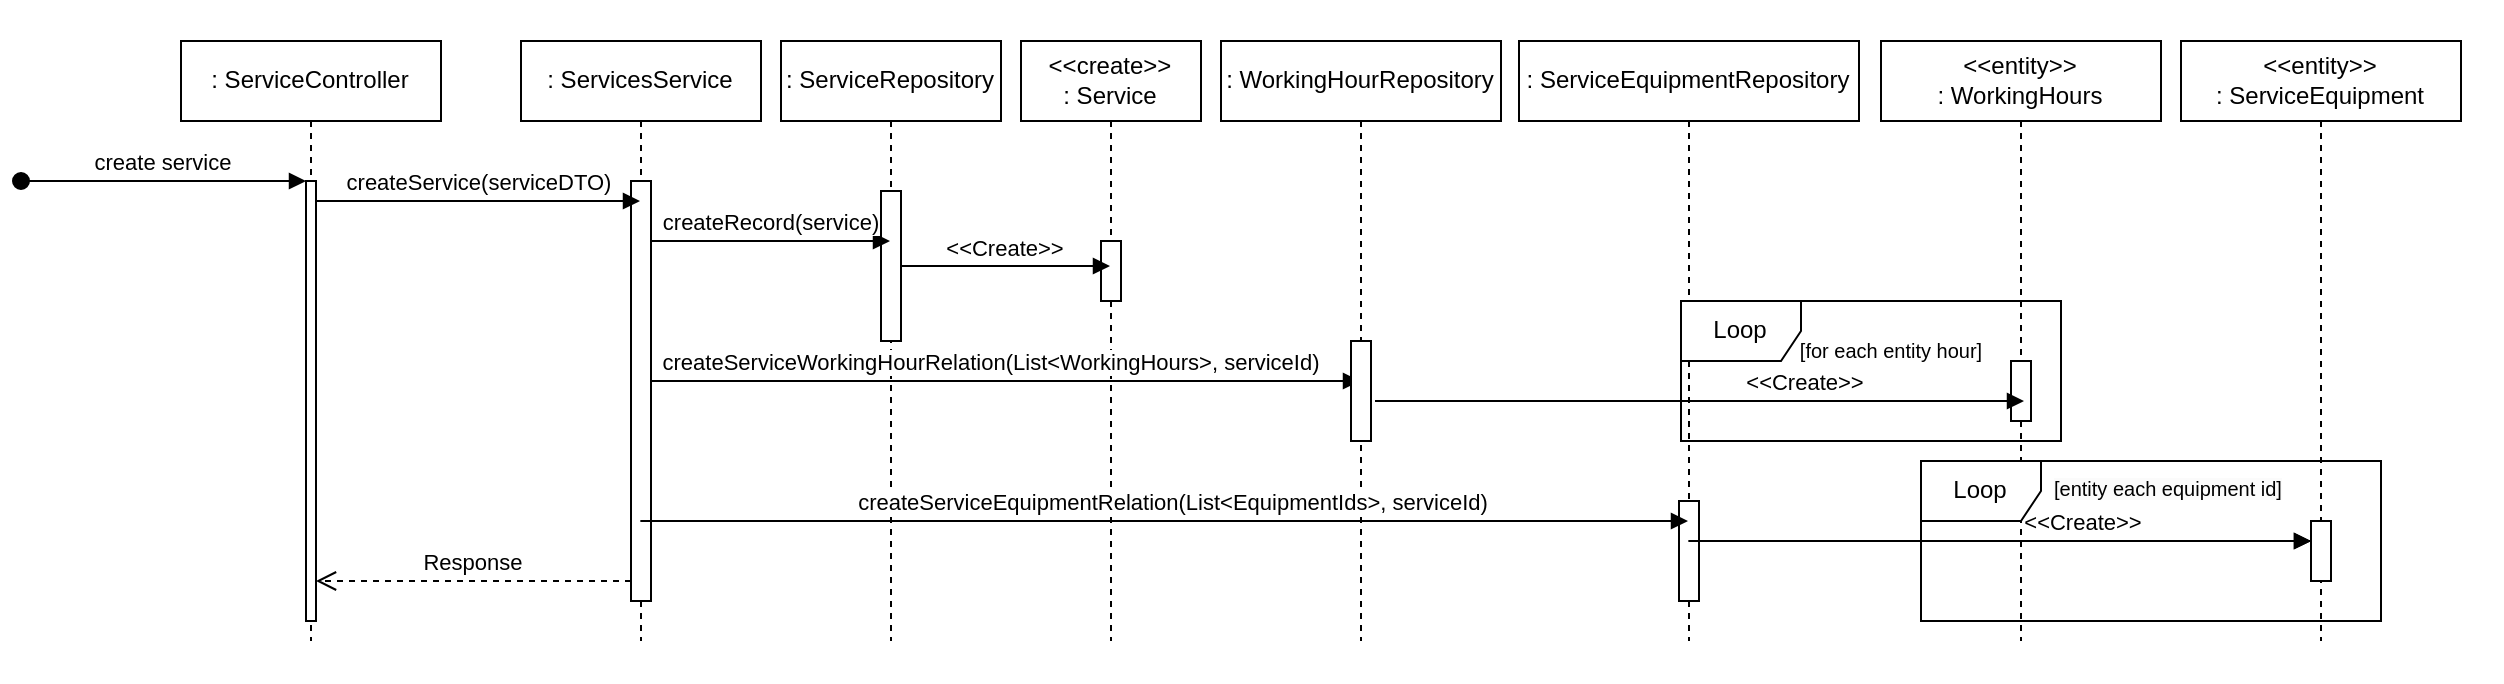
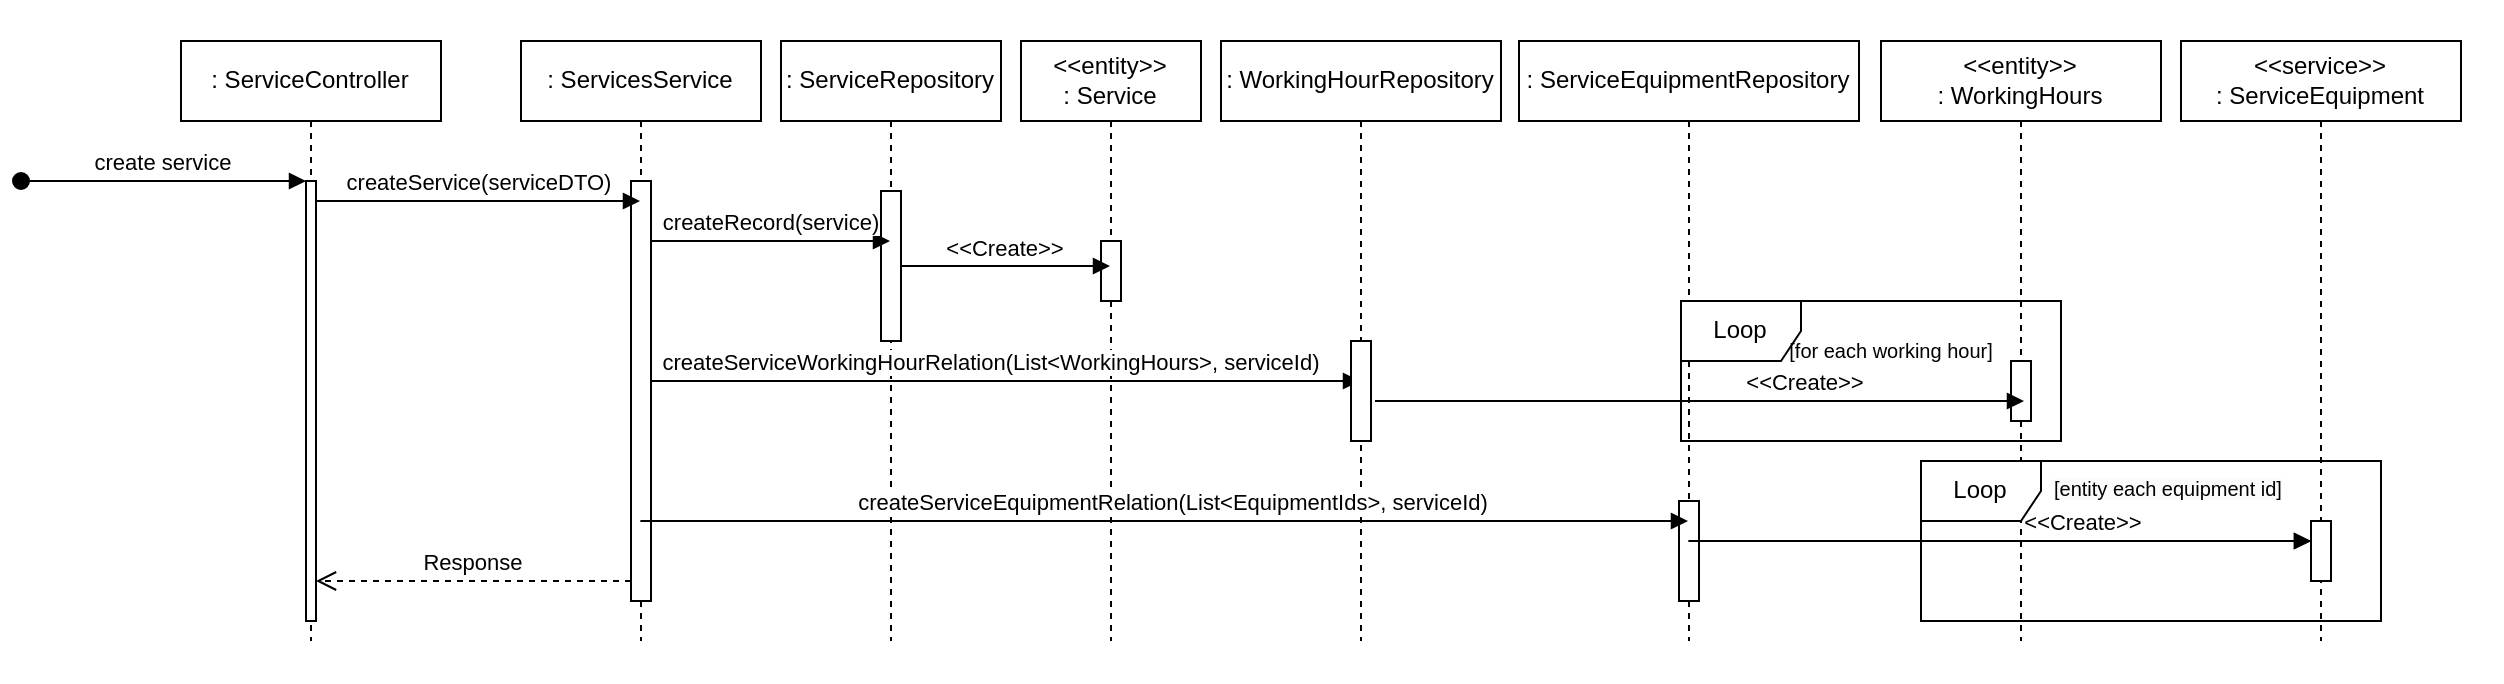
  <mxCell id="0" />
  <mxCell id="1" parent="0" />
  <mxCell id="2" value=": ServiceController" style="shape=umlLifeline;perimeter=lifelinePerimeter;whiteSpace=wrap;html=1;container=0;dropTarget=0;collapsible=0;recursiveResize=0;outlineConnect=0;portConstraint=eastwest;newEdgeStyle={&quot;edgeStyle&quot;:&quot;elbowEdgeStyle&quot;,&quot;elbow&quot;:&quot;vertical&quot;,&quot;curved&quot;:0,&quot;rounded&quot;:0};" parent="1" vertex="1"><mxGeometry x="20" y="20" width="130" height="300" as="geometry" /></mxCell>
  <mxCell id="3" value="" style="html=1;points=[];perimeter=orthogonalPerimeter;outlineConnect=0;targetShapes=umlLifeline;portConstraint=eastwest;newEdgeStyle={&quot;edgeStyle&quot;:&quot;elbowEdgeStyle&quot;,&quot;elbow&quot;:&quot;vertical&quot;,&quot;curved&quot;:0,&quot;rounded&quot;:0};" parent="2" vertex="1"><mxGeometry x="62.5" y="70" width="5" height="220" as="geometry" /></mxCell>
  <mxCell id="4" value="create service" style="html=1;verticalAlign=bottom;startArrow=oval;endArrow=block;startSize=8;edgeStyle=elbowEdgeStyle;elbow=vertical;curved=0;rounded=0;" parent="2" target="3" edge="1"><mxGeometry relative="1" as="geometry"><mxPoint x="-80" y="70" as="sourcePoint" /><Array as="points"><mxPoint x="-40" y="70" /></Array></mxGeometry></mxCell>
  <mxCell id="5" value=": ServicesService" style="shape=umlLifeline;perimeter=lifelinePerimeter;whiteSpace=wrap;html=1;container=0;dropTarget=0;collapsible=0;recursiveResize=0;outlineConnect=0;portConstraint=eastwest;newEdgeStyle={&quot;edgeStyle&quot;:&quot;elbowEdgeStyle&quot;,&quot;elbow&quot;:&quot;vertical&quot;,&quot;curved&quot;:0,&quot;rounded&quot;:0};" parent="1" vertex="1"><mxGeometry x="190" y="20" width="120" height="300" as="geometry" /></mxCell>
  <mxCell id="6" value="" style="html=1;points=[];perimeter=orthogonalPerimeter;outlineConnect=0;targetShapes=umlLifeline;portConstraint=eastwest;newEdgeStyle={&quot;edgeStyle&quot;:&quot;elbowEdgeStyle&quot;,&quot;elbow&quot;:&quot;vertical&quot;,&quot;curved&quot;:0,&quot;rounded&quot;:0};" parent="5" vertex="1"><mxGeometry x="55" y="70" width="10" height="210" as="geometry" /></mxCell>
  <mxCell id="7" value="createService(serviceDTO)" style="html=1;verticalAlign=bottom;endArrow=block;edgeStyle=elbowEdgeStyle;elbow=vertical;curved=0;rounded=0;" parent="1" source="3" target="5" edge="1"><mxGeometry x="-0.001" relative="1" as="geometry"><mxPoint x="65" y="100" as="sourcePoint" /><Array as="points"><mxPoint x="160" y="100" /></Array><mxPoint x="245" y="100" as="targetPoint" /><mxPoint as="offset" /></mxGeometry></mxCell>
  <mxCell id="8" value="Response" style="html=1;verticalAlign=bottom;endArrow=open;dashed=1;endSize=8;edgeStyle=elbowEdgeStyle;elbow=horizontal;curved=0;rounded=0;" parent="1" edge="1"><mxGeometry relative="1" as="geometry"><mxPoint x="87.5" y="290" as="targetPoint" /><Array as="points"><mxPoint x="170" y="290" /></Array><mxPoint x="245" y="290" as="sourcePoint" /></mxGeometry></mxCell>
  <mxCell id="9" value=": ServiceRepository" style="shape=umlLifeline;perimeter=lifelinePerimeter;whiteSpace=wrap;html=1;container=0;dropTarget=0;collapsible=0;recursiveResize=0;outlineConnect=0;portConstraint=eastwest;newEdgeStyle={&quot;edgeStyle&quot;:&quot;elbowEdgeStyle&quot;,&quot;elbow&quot;:&quot;vertical&quot;,&quot;curved&quot;:0,&quot;rounded&quot;:0};" parent="1" vertex="1"><mxGeometry x="320" y="20" width="110" height="300" as="geometry" /></mxCell>
  <mxCell id="10" value="" style="html=1;points=[];perimeter=orthogonalPerimeter;outlineConnect=0;targetShapes=umlLifeline;portConstraint=eastwest;newEdgeStyle={&quot;edgeStyle&quot;:&quot;elbowEdgeStyle&quot;,&quot;elbow&quot;:&quot;vertical&quot;,&quot;curved&quot;:0,&quot;rounded&quot;:0};" parent="9" vertex="1"><mxGeometry x="50" y="75" width="10" height="75" as="geometry" /></mxCell>
  <mxCell id="11" value="createRecord(service)" style="html=1;verticalAlign=bottom;endArrow=block;curved=0;rounded=0;" parent="1" source="6" edge="1" target="9"><mxGeometry x="0.003" width="80" relative="1" as="geometry"><mxPoint x="260" y="120" as="sourcePoint" /><mxPoint x="390" y="120" as="targetPoint" /><Array as="points"><mxPoint x="350" y="120" /></Array><mxPoint as="offset" /></mxGeometry></mxCell>
- <mxCell id="12" value="&lt;div&gt;&amp;lt;&amp;lt;create&amp;gt;&amp;gt;&lt;/div&gt;: Service" style="shape=umlLifeline;perimeter=lifelinePerimeter;whiteSpace=wrap;html=1;container=0;dropTarget=0;collapsible=0;recursiveResize=0;outlineConnect=0;portConstraint=eastwest;newEdgeStyle={&quot;edgeStyle&quot;:&quot;elbowEdgeStyle&quot;,&quot;elbow&quot;:&quot;vertical&quot;,&quot;curved&quot;:0,&quot;rounded&quot;:0};" parent="1" vertex="1"><mxGeometry x="440" y="20" width="90" height="300" as="geometry" /></mxCell>
+ <mxCell id="12" value="&lt;div&gt;&amp;lt;&amp;lt;entity&amp;gt;&amp;gt;&lt;/div&gt;: Service" style="shape=umlLifeline;perimeter=lifelinePerimeter;whiteSpace=wrap;html=1;container=0;dropTarget=0;collapsible=0;recursiveResize=0;outlineConnect=0;portConstraint=eastwest;newEdgeStyle={&quot;edgeStyle&quot;:&quot;elbowEdgeStyle&quot;,&quot;elbow&quot;:&quot;vertical&quot;,&quot;curved&quot;:0,&quot;rounded&quot;:0};" parent="1" vertex="1"><mxGeometry x="440" y="20" width="90" height="300" as="geometry" /></mxCell>
  <mxCell id="13" value="" style="html=1;points=[];perimeter=orthogonalPerimeter;outlineConnect=0;targetShapes=umlLifeline;portConstraint=eastwest;newEdgeStyle={&quot;edgeStyle&quot;:&quot;elbowEdgeStyle&quot;,&quot;elbow&quot;:&quot;vertical&quot;,&quot;curved&quot;:0,&quot;rounded&quot;:0};" parent="12" vertex="1"><mxGeometry x="40" y="100" width="10" height="30" as="geometry" /></mxCell>
  <mxCell id="14" value="createServiceWorkingHourRelation(List&amp;lt;WorkingHours&amp;gt;, serviceId)" style="html=1;verticalAlign=bottom;endArrow=block;curved=0;rounded=0;" parent="1" source="6" target="16" edge="1"><mxGeometry x="-0.04" width="80" relative="1" as="geometry"><mxPoint x="259.667" y="190" as="sourcePoint" /><mxPoint x="630" y="190" as="targetPoint" /><mxPoint as="offset" /><Array as="points"><mxPoint x="450" y="190" /></Array></mxGeometry></mxCell>
  <mxCell id="15" value="&amp;lt;&amp;lt;Create&amp;gt;&amp;gt;" style="html=1;verticalAlign=bottom;endArrow=block;curved=0;rounded=0;" parent="1" source="10" target="12" edge="1"><mxGeometry width="80" relative="1" as="geometry"><mxPoint x="409.667" y="130" as="sourcePoint" /><mxPoint x="549.5" y="130" as="targetPoint" /></mxGeometry></mxCell>
  <mxCell id="16" value=": WorkingHourRepository" style="shape=umlLifeline;perimeter=lifelinePerimeter;whiteSpace=wrap;html=1;container=0;dropTarget=0;collapsible=0;recursiveResize=0;outlineConnect=0;portConstraint=eastwest;newEdgeStyle={&quot;edgeStyle&quot;:&quot;elbowEdgeStyle&quot;,&quot;elbow&quot;:&quot;vertical&quot;,&quot;curved&quot;:0,&quot;rounded&quot;:0};" parent="1" vertex="1"><mxGeometry x="540" y="20" width="140" height="300" as="geometry" /></mxCell>
  <mxCell id="17" value="" style="html=1;points=[];perimeter=orthogonalPerimeter;outlineConnect=0;targetShapes=umlLifeline;portConstraint=eastwest;newEdgeStyle={&quot;edgeStyle&quot;:&quot;elbowEdgeStyle&quot;,&quot;elbow&quot;:&quot;vertical&quot;,&quot;curved&quot;:0,&quot;rounded&quot;:0};" parent="16" vertex="1"><mxGeometry x="65" y="150" width="10" height="50" as="geometry" /></mxCell>
  <mxCell id="18" value="&lt;div&gt;&amp;lt;&amp;lt;entity&amp;gt;&amp;gt;&lt;/div&gt;: WorkingHours" style="shape=umlLifeline;perimeter=lifelinePerimeter;whiteSpace=wrap;html=1;container=0;dropTarget=0;collapsible=0;recursiveResize=0;outlineConnect=0;portConstraint=eastwest;newEdgeStyle={&quot;edgeStyle&quot;:&quot;elbowEdgeStyle&quot;,&quot;elbow&quot;:&quot;vertical&quot;,&quot;curved&quot;:0,&quot;rounded&quot;:0};" parent="1" vertex="1"><mxGeometry x="870" y="20" width="140" height="300" as="geometry" /></mxCell>
  <mxCell id="19" value="" style="html=1;points=[];perimeter=orthogonalPerimeter;outlineConnect=0;targetShapes=umlLifeline;portConstraint=eastwest;newEdgeStyle={&quot;edgeStyle&quot;:&quot;elbowEdgeStyle&quot;,&quot;elbow&quot;:&quot;vertical&quot;,&quot;curved&quot;:0,&quot;rounded&quot;:0};" parent="18" vertex="1"><mxGeometry x="65" y="160" width="10" height="30" as="geometry" /></mxCell>
  <mxCell id="20" value="&lt;div&gt;&lt;span style=&quot;background-color: initial;&quot;&gt;: ServiceEquipment&lt;/span&gt;&lt;span style=&quot;background-color: initial;&quot;&gt;Repository&lt;/span&gt;&lt;/div&gt;" style="shape=umlLifeline;perimeter=lifelinePerimeter;whiteSpace=wrap;html=1;container=0;dropTarget=0;collapsible=0;recursiveResize=0;outlineConnect=0;portConstraint=eastwest;newEdgeStyle={&quot;edgeStyle&quot;:&quot;elbowEdgeStyle&quot;,&quot;elbow&quot;:&quot;vertical&quot;,&quot;curved&quot;:0,&quot;rounded&quot;:0};" vertex="1" parent="1"><mxGeometry x="689" y="20" width="170" height="300" as="geometry" /></mxCell>
  <mxCell id="21" value="" style="html=1;points=[];perimeter=orthogonalPerimeter;outlineConnect=0;targetShapes=umlLifeline;portConstraint=eastwest;newEdgeStyle={&quot;edgeStyle&quot;:&quot;elbowEdgeStyle&quot;,&quot;elbow&quot;:&quot;vertical&quot;,&quot;curved&quot;:0,&quot;rounded&quot;:0};" vertex="1" parent="20"><mxGeometry x="80" y="230" width="10" height="50" as="geometry" /></mxCell>
  <mxCell id="22" value="createServiceEquipmentRelation(List&amp;lt;EquipmentIds&amp;gt;, serviceId)" style="html=1;verticalAlign=bottom;endArrow=block;curved=0;rounded=0;" edge="1" parent="1"><mxGeometry x="0.014" width="80" relative="1" as="geometry"><mxPoint x="249.667" y="260" as="sourcePoint" /><mxPoint x="773.5" y="260" as="targetPoint" /><mxPoint as="offset" /><Array as="points"><mxPoint x="365" y="260" /><mxPoint x="465" y="260" /></Array></mxGeometry></mxCell>
  <mxCell id="23" value="&amp;lt;&amp;lt;Create&amp;gt;&amp;gt;" style="html=1;verticalAlign=bottom;endArrow=block;curved=0;rounded=0;" edge="1" parent="1"><mxGeometry x="0.325" width="80" relative="1" as="geometry"><mxPoint x="617" y="200" as="sourcePoint" /><mxPoint x="941.5" y="200" as="targetPoint" /><mxPoint as="offset" /><Array as="points"><mxPoint x="752.5" y="200" /></Array></mxGeometry></mxCell>
- <mxCell id="24" value="&lt;div&gt;&amp;lt;&amp;lt;entity&amp;gt;&amp;gt;&lt;/div&gt;: ServiceEquipment" style="shape=umlLifeline;perimeter=lifelinePerimeter;whiteSpace=wrap;html=1;container=0;dropTarget=0;collapsible=0;recursiveResize=0;outlineConnect=0;portConstraint=eastwest;newEdgeStyle={&quot;edgeStyle&quot;:&quot;elbowEdgeStyle&quot;,&quot;elbow&quot;:&quot;vertical&quot;,&quot;curved&quot;:0,&quot;rounded&quot;:0};" vertex="1" parent="1"><mxGeometry x="1020" y="20" width="140" height="300" as="geometry" /></mxCell>
+ <mxCell id="24" value="&lt;div&gt;&amp;lt;&amp;lt;service&amp;gt;&amp;gt;&lt;/div&gt;: ServiceEquipment" style="shape=umlLifeline;perimeter=lifelinePerimeter;whiteSpace=wrap;html=1;container=0;dropTarget=0;collapsible=0;recursiveResize=0;outlineConnect=0;portConstraint=eastwest;newEdgeStyle={&quot;edgeStyle&quot;:&quot;elbowEdgeStyle&quot;,&quot;elbow&quot;:&quot;vertical&quot;,&quot;curved&quot;:0,&quot;rounded&quot;:0};" vertex="1" parent="1"><mxGeometry x="1020" y="20" width="140" height="300" as="geometry" /></mxCell>
  <mxCell id="25" value="&amp;lt;&amp;lt;Create&amp;gt;&amp;gt;" style="html=1;verticalAlign=bottom;endArrow=block;curved=0;rounded=0;" edge="1" parent="1" source="27"><mxGeometry x="0.325" width="80" relative="1" as="geometry"><mxPoint x="773.667" y="270" as="sourcePoint" /><mxPoint x="1085" y="270" as="targetPoint" /><mxPoint as="offset" /><Array as="points"><mxPoint x="915.5" y="270" /></Array></mxGeometry></mxCell>
  <mxCell id="26" value="" style="html=1;verticalAlign=bottom;endArrow=block;curved=0;rounded=0;" edge="1" parent="1" target="27"><mxGeometry x="0.325" width="80" relative="1" as="geometry"><mxPoint x="773.667" y="270" as="sourcePoint" /><mxPoint x="1085" y="270" as="targetPoint" /><mxPoint as="offset" /><Array as="points" /></mxGeometry></mxCell>
  <mxCell id="27" value="" style="html=1;points=[];perimeter=orthogonalPerimeter;outlineConnect=0;targetShapes=umlLifeline;portConstraint=eastwest;newEdgeStyle={&quot;edgeStyle&quot;:&quot;elbowEdgeStyle&quot;,&quot;elbow&quot;:&quot;vertical&quot;,&quot;curved&quot;:0,&quot;rounded&quot;:0};" vertex="1" parent="1"><mxGeometry x="1085" y="260" width="10" height="30" as="geometry" /></mxCell>
  <mxCell id="28" value="Loop" style="shape=umlFrame;whiteSpace=wrap;html=1;pointerEvents=0;" vertex="1" parent="1"><mxGeometry x="770" y="150" width="190" height="70" as="geometry" /></mxCell>
  <mxCell id="29" value="Loop" style="shape=umlFrame;whiteSpace=wrap;html=1;pointerEvents=0;" vertex="1" parent="1"><mxGeometry x="890" y="230" width="230" height="80" as="geometry" /></mxCell>
- <mxCell id="30" value="&lt;font size=&quot;1&quot;&gt;[for each entity hour]&lt;/font&gt;" style="text;html=1;align=center;verticalAlign=middle;resizable=0;points=[];autosize=1;strokeColor=none;fillColor=none;" vertex="1" parent="1"><mxGeometry x="810" y="160" width="130" height="30" as="geometry" /></mxCell>
+ <mxCell id="30" value="&lt;font size=&quot;1&quot;&gt;[for each working hour]&lt;/font&gt;" style="text;html=1;align=center;verticalAlign=middle;resizable=0;points=[];autosize=1;strokeColor=none;fillColor=none;" vertex="1" parent="1"><mxGeometry x="810" y="160" width="130" height="30" as="geometry" /></mxCell>
  <mxCell id="31" value="&lt;span style=&quot;color: rgb(0, 0, 0); font-family: Helvetica; font-size: x-small; font-style: normal; font-variant-ligatures: normal; font-variant-caps: normal; font-weight: 400; letter-spacing: normal; orphans: 2; text-align: center; text-indent: 0px; text-transform: none; widows: 2; word-spacing: 0px; -webkit-text-stroke-width: 0px; white-space: nowrap; background-color: rgb(251, 251, 251); text-decoration-thickness: initial; text-decoration-style: initial; text-decoration-color: initial; display: inline !important; float: none;&quot;&gt;[entity each equipment id]&lt;/span&gt;" style="text;whiteSpace=wrap;html=1;" vertex="1" parent="1"><mxGeometry x="955" y="230" width="140" height="40" as="geometry" /></mxCell>
